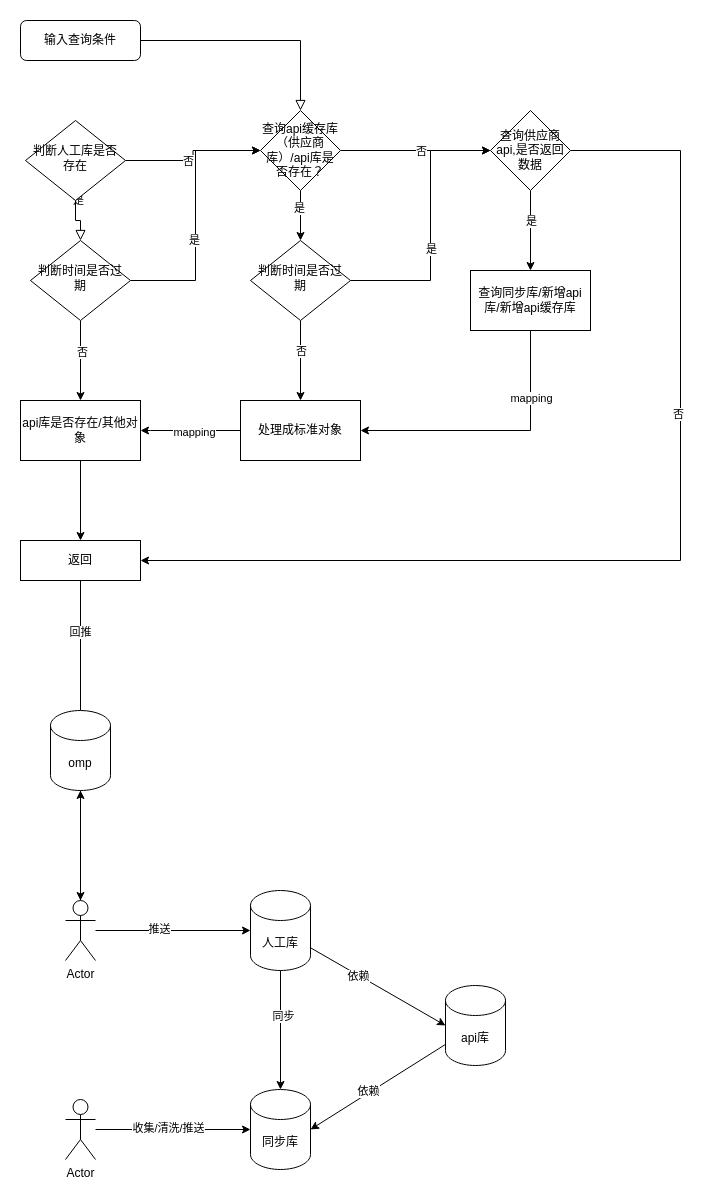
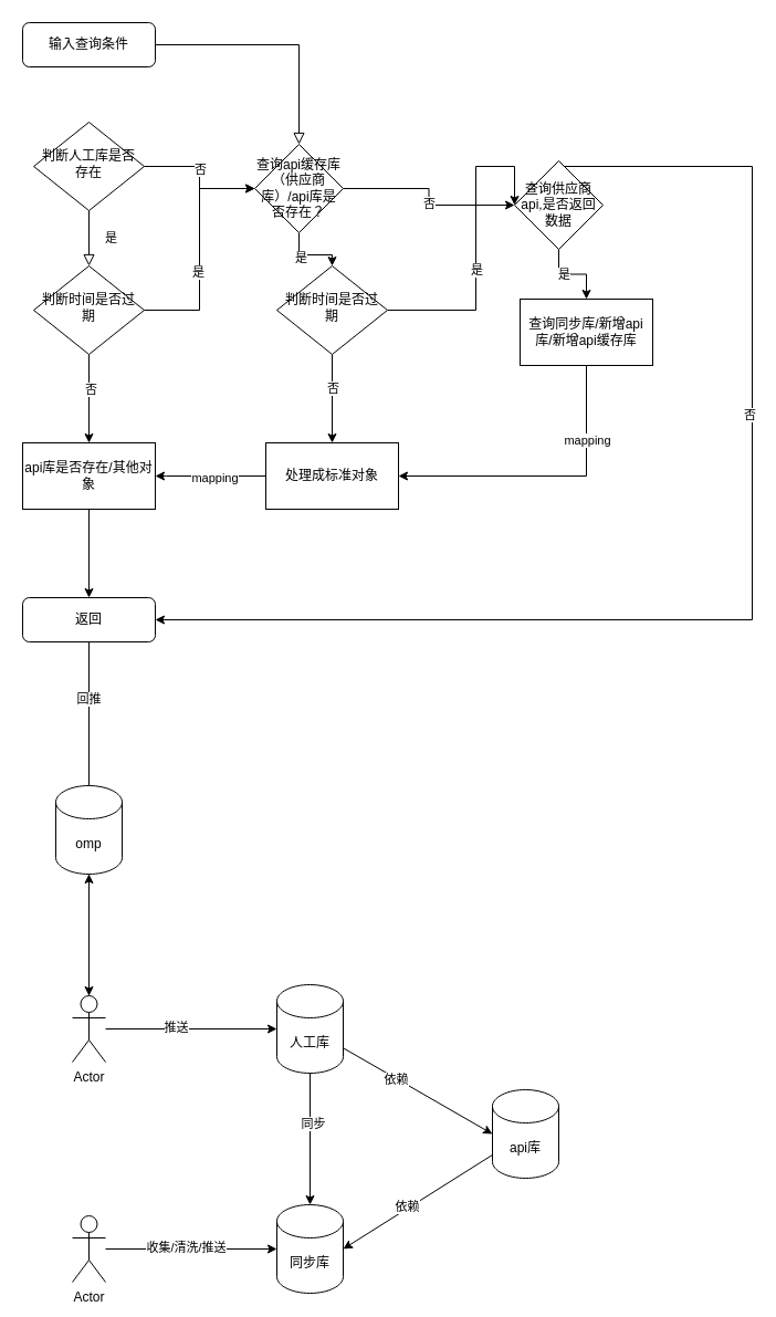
  <mxCell id="0" />
  <mxCell id="1" parent="0" />
  <mxCell id="2" value="" style="rounded=0;html=1;jettySize=auto;orthogonalLoop=1;fontSize=11;endArrow=block;endFill=0;endSize=8;strokeWidth=1;shadow=0;labelBackgroundColor=none;edgeStyle=orthogonalEdgeStyle;" parent="1" source="3" target="18" edge="1"><mxGeometry relative="1" as="geometry" /></mxCell>
  <mxCell id="3" value="&lt;font style=&quot;vertical-align: inherit&quot;&gt;&lt;font style=&quot;vertical-align: inherit&quot;&gt;输入查询条件&lt;br&gt;&lt;/font&gt;&lt;/font&gt;" style="rounded=1;whiteSpace=wrap;html=1;fontSize=12;glass=0;strokeWidth=1;shadow=0;" parent="1" vertex="1"><mxGeometry x="20" y="20" width="120" height="40" as="geometry" /></mxCell>
  <mxCell id="4" value="是" style="rounded=0;html=1;jettySize=auto;orthogonalLoop=1;fontSize=11;endArrow=block;endFill=0;endSize=8;strokeWidth=1;shadow=0;labelBackgroundColor=none;edgeStyle=orthogonalEdgeStyle;" parent="1" source="7" target="12" edge="1"><mxGeometry y="20" relative="1" as="geometry"><mxPoint as="offset" /></mxGeometry></mxCell>
  <mxCell id="5" style="edgeStyle=orthogonalEdgeStyle;rounded=0;orthogonalLoop=1;jettySize=auto;html=1;exitX=1;exitY=0.5;exitDx=0;exitDy=0;entryX=0;entryY=0.5;entryDx=0;entryDy=0;" parent="1" source="7" target="18" edge="1"><mxGeometry relative="1" as="geometry"><mxPoint x="274" y="150" as="targetPoint" /><Array as="points" /></mxGeometry></mxCell>
  <mxCell id="6" value="否" style="edgeLabel;html=1;align=center;verticalAlign=middle;resizable=0;points=[];" parent="5" vertex="1" connectable="0"><mxGeometry x="-0.14" relative="1" as="geometry"><mxPoint as="offset" /></mxGeometry></mxCell>
- <mxCell id="7" value="&lt;font style=&quot;vertical-align: inherit&quot;&gt;&lt;font style=&quot;vertical-align: inherit&quot;&gt;判断人工库是否存在&lt;/font&gt;&lt;/font&gt;" style="rhombus;whiteSpace=wrap;html=1;shadow=0;fontFamily=Helvetica;fontSize=12;align=center;strokeWidth=1;spacing=6;spacingTop=-4;" parent="1" vertex="1"><mxGeometry x="25" y="120" width="100" height="80" as="geometry" /></mxCell>
+ <mxCell id="7" value="&lt;font style=&quot;vertical-align: inherit&quot;&gt;&lt;font style=&quot;vertical-align: inherit&quot;&gt;判断人工库是否存在&lt;/font&gt;&lt;/font&gt;" style="rhombus;whiteSpace=wrap;html=1;shadow=0;fontFamily=Helvetica;fontSize=12;align=center;strokeWidth=1;spacing=6;spacingTop=-4;" parent="1" vertex="1"><mxGeometry x="30" y="110" width="100" height="80" as="geometry" /></mxCell>
  <mxCell id="8" style="edgeStyle=orthogonalEdgeStyle;rounded=0;orthogonalLoop=1;jettySize=auto;html=1;entryX=0.5;entryY=0;entryDx=0;entryDy=0;" parent="1" source="12" target="37" edge="1"><mxGeometry relative="1" as="geometry"><mxPoint x="68.84" y="420.28" as="targetPoint" /></mxGeometry></mxCell>
  <mxCell id="9" value="否" style="edgeLabel;html=1;align=center;verticalAlign=middle;resizable=0;points=[];" parent="8" vertex="1" connectable="0"><mxGeometry x="-0.218" y="1" relative="1" as="geometry"><mxPoint as="offset" /></mxGeometry></mxCell>
  <mxCell id="10" style="edgeStyle=orthogonalEdgeStyle;rounded=0;orthogonalLoop=1;jettySize=auto;html=1;entryX=0;entryY=0.5;entryDx=0;entryDy=0;" parent="1" source="12" target="18" edge="1"><mxGeometry relative="1" as="geometry" /></mxCell>
  <mxCell id="11" value="是" style="edgeLabel;html=1;align=center;verticalAlign=middle;resizable=0;points=[];" parent="10" vertex="1" connectable="0"><mxGeometry x="-0.186" y="2" relative="1" as="geometry"><mxPoint as="offset" /></mxGeometry></mxCell>
  <mxCell id="12" value="判断时间是否过期" style="rhombus;whiteSpace=wrap;html=1;shadow=0;fontFamily=Helvetica;fontSize=12;align=center;strokeWidth=1;spacing=6;spacingTop=-4;" parent="1" vertex="1"><mxGeometry x="30" y="240" width="100" height="80" as="geometry" /></mxCell>
  <mxCell id="13" value="" style="edgeStyle=orthogonalEdgeStyle;rounded=0;orthogonalLoop=1;jettySize=auto;html=1;exitX=0.5;exitY=1;exitDx=0;exitDy=0;" parent="1" source="37" target="36" edge="1"><mxGeometry relative="1" as="geometry"><mxPoint x="80" y="480" as="sourcePoint" /><Array as="points" /></mxGeometry></mxCell>
  <mxCell id="14" value="" style="edgeStyle=orthogonalEdgeStyle;rounded=0;orthogonalLoop=1;jettySize=auto;html=1;entryX=0.5;entryY=0;entryDx=0;entryDy=0;" parent="1" source="18" target="31" edge="1"><mxGeometry relative="1" as="geometry"><mxPoint x="274" y="270" as="targetPoint" /></mxGeometry></mxCell>
  <mxCell id="15" value="是" style="edgeLabel;html=1;align=center;verticalAlign=middle;resizable=0;points=[];" parent="14" vertex="1" connectable="0"><mxGeometry x="-0.31" y="-2" relative="1" as="geometry"><mxPoint as="offset" /></mxGeometry></mxCell>
  <mxCell id="16" value="" style="edgeStyle=orthogonalEdgeStyle;rounded=0;orthogonalLoop=1;jettySize=auto;html=1;entryX=0;entryY=0.5;entryDx=0;entryDy=0;entryPerimeter=0;" parent="1" source="18" target="26" edge="1"><mxGeometry relative="1" as="geometry"><mxPoint x="470" y="150" as="targetPoint" /></mxGeometry></mxCell>
  <mxCell id="17" value="否" style="edgeLabel;html=1;align=center;verticalAlign=middle;resizable=0;points=[];" parent="16" vertex="1" connectable="0"><mxGeometry x="0.073" relative="1" as="geometry"><mxPoint as="offset" /></mxGeometry></mxCell>
- <mxCell id="18" value="&lt;span&gt;查询api缓存库（供应商库）/api库是否存在？&lt;/span&gt;" style="rhombus;whiteSpace=wrap;html=1;" parent="1" vertex="1"><mxGeometry x="260" y="110" width="80" height="80" as="geometry" /></mxCell>
+ <mxCell id="18" value="&lt;span&gt;查询api缓存库（供应商库）/api库是否存在？&lt;/span&gt;" style="rhombus;whiteSpace=wrap;html=1;" parent="1" vertex="1"><mxGeometry x="230" y="130" width="80" height="80" as="geometry" /></mxCell>
  <mxCell id="19" style="edgeStyle=orthogonalEdgeStyle;rounded=0;orthogonalLoop=1;jettySize=auto;html=1;entryX=1;entryY=0.5;entryDx=0;entryDy=0;" parent="1" source="21" target="37" edge="1"><mxGeometry relative="1" as="geometry"><mxPoint x="140" y="440" as="targetPoint" /><Array as="points"><mxPoint x="150" y="430" /><mxPoint x="150" y="430" /></Array></mxGeometry></mxCell>
  <mxCell id="20" value="mapping" style="edgeLabel;html=1;align=center;verticalAlign=middle;resizable=0;points=[];" parent="19" vertex="1" connectable="0"><mxGeometry x="-0.07" y="1" relative="1" as="geometry"><mxPoint as="offset" /></mxGeometry></mxCell>
  <mxCell id="21" value="处理成标准对象" style="whiteSpace=wrap;html=1;" parent="1" vertex="1"><mxGeometry x="240" y="400" width="120" height="60" as="geometry" /></mxCell>
  <mxCell id="22" value="" style="edgeStyle=orthogonalEdgeStyle;rounded=0;orthogonalLoop=1;jettySize=auto;html=1;entryX=0.5;entryY=0;entryDx=0;entryDy=0;" parent="1" source="26" target="38" edge="1"><mxGeometry relative="1" as="geometry"><mxPoint x="530" y="260" as="targetPoint" /><Array as="points" /></mxGeometry></mxCell>
  <mxCell id="23" value="是" style="edgeLabel;html=1;align=center;verticalAlign=middle;resizable=0;points=[];" parent="22" vertex="1" connectable="0"><mxGeometry x="-0.239" relative="1" as="geometry"><mxPoint as="offset" /></mxGeometry></mxCell>
  <mxCell id="24" value="" style="edgeStyle=orthogonalEdgeStyle;rounded=0;orthogonalLoop=1;jettySize=auto;html=1;entryX=1;entryY=0.5;entryDx=0;entryDy=0;" parent="1" source="26" target="36" edge="1"><mxGeometry relative="1" as="geometry"><mxPoint x="150" y="563.81" as="targetPoint" /><Array as="points"><mxPoint x="680" y="150" /><mxPoint x="680" y="560" /></Array></mxGeometry></mxCell>
  <mxCell id="25" value="否" style="edgeLabel;html=1;align=center;verticalAlign=middle;resizable=0;points=[];" parent="24" vertex="1" connectable="0"><mxGeometry x="-0.296" y="-3" relative="1" as="geometry"><mxPoint as="offset" /></mxGeometry></mxCell>
- <mxCell id="26" value="查询供应商api,是否返回数据" style="rhombus;whiteSpace=wrap;html=1;" parent="1" vertex="1"><mxGeometry x="490" y="110" width="80" height="80" as="geometry" /></mxCell>
+ <mxCell id="26" value="查询供应商api,是否返回数据" style="rhombus;whiteSpace=wrap;html=1;" parent="1" vertex="1"><mxGeometry x="465" y="145" width="80" height="80" as="geometry" /></mxCell>
  <mxCell id="27" style="edgeStyle=orthogonalEdgeStyle;rounded=0;orthogonalLoop=1;jettySize=auto;html=1;entryX=0.5;entryY=0;entryDx=0;entryDy=0;" parent="1" source="31" target="21" edge="1"><mxGeometry relative="1" as="geometry" /></mxCell>
  <mxCell id="28" value="否" style="edgeLabel;html=1;align=center;verticalAlign=middle;resizable=0;points=[];" parent="27" vertex="1" connectable="0"><mxGeometry x="-0.251" relative="1" as="geometry"><mxPoint as="offset" /></mxGeometry></mxCell>
  <mxCell id="29" style="edgeStyle=orthogonalEdgeStyle;rounded=0;orthogonalLoop=1;jettySize=auto;html=1;entryX=0;entryY=0.5;entryDx=0;entryDy=0;" parent="1" source="31" target="26" edge="1"><mxGeometry relative="1" as="geometry"><Array as="points"><mxPoint x="430" y="280" /><mxPoint x="430" y="150" /></Array></mxGeometry></mxCell>
  <mxCell id="30" value="是" style="edgeLabel;html=1;align=center;verticalAlign=middle;resizable=0;points=[];" parent="29" vertex="1" connectable="0"><mxGeometry x="-0.167" relative="1" as="geometry"><mxPoint as="offset" /></mxGeometry></mxCell>
  <mxCell id="31" value="判断时间是否过期" style="rhombus;whiteSpace=wrap;html=1;shadow=0;fontFamily=Helvetica;fontSize=12;align=center;strokeWidth=1;spacing=6;spacingTop=-4;" parent="1" vertex="1"><mxGeometry x="250" y="240" width="100" height="80" as="geometry" /></mxCell>
  <mxCell id="32" style="edgeStyle=orthogonalEdgeStyle;rounded=0;orthogonalLoop=1;jettySize=auto;html=1;entryX=1;entryY=0.5;entryDx=0;entryDy=0;exitX=0.5;exitY=1;exitDx=0;exitDy=0;" parent="1" source="38" target="21" edge="1"><mxGeometry relative="1" as="geometry"><mxPoint x="530" y="340" as="sourcePoint" /><Array as="points"><mxPoint x="530" y="430" /></Array></mxGeometry></mxCell>
  <mxCell id="33" value="mapping" style="edgeLabel;html=1;align=center;verticalAlign=middle;resizable=0;points=[];" parent="32" vertex="1" connectable="0"><mxGeometry x="-0.502" relative="1" as="geometry"><mxPoint as="offset" /></mxGeometry></mxCell>
  <mxCell id="34" style="edgeStyle=orthogonalEdgeStyle;rounded=0;orthogonalLoop=1;jettySize=auto;html=1;entryX=0.5;entryY=0;entryDx=0;entryDy=0;entryPerimeter=0;endArrow=none;" parent="1" source="36" target="40" edge="1"><mxGeometry relative="1" as="geometry" /></mxCell>
  <mxCell id="35" value="回推" style="edgeLabel;html=1;align=center;verticalAlign=middle;resizable=0;points=[];" parent="34" vertex="1" connectable="0"><mxGeometry x="-0.212" y="-1" relative="1" as="geometry"><mxPoint as="offset" /></mxGeometry></mxCell>
- <mxCell id="36" value="返回" style="whiteSpace=wrap;html=1;fontSize=12;glass=0;strokeWidth=1;shadow=0;rounded=0;" parent="1" vertex="1"><mxGeometry x="20" y="540" width="120" height="40" as="geometry" /></mxCell>
+ <mxCell id="36" value="返回" style="rounded=1;whiteSpace=wrap;html=1;fontSize=12;glass=0;strokeWidth=1;shadow=0;" parent="1" vertex="1"><mxGeometry x="20" y="540" width="120" height="40" as="geometry" /></mxCell>
  <mxCell id="37" value="api库是否存在/其他对象" style="whiteSpace=wrap;html=1;" parent="1" vertex="1"><mxGeometry x="20" y="400" width="120" height="60" as="geometry" /></mxCell>
  <mxCell id="38" value="&lt;span&gt;查询同步库/新增api库/新增api缓存库&lt;/span&gt;" style="rounded=0;whiteSpace=wrap;html=1;" parent="1" vertex="1"><mxGeometry x="470" y="270" width="120" height="60" as="geometry" /></mxCell>
  <mxCell id="39" style="edgeStyle=orthogonalEdgeStyle;rounded=0;orthogonalLoop=1;jettySize=auto;html=1;" parent="1" source="40" edge="1"><mxGeometry relative="1" as="geometry"><mxPoint x="80" y="900" as="targetPoint" /></mxGeometry></mxCell>
  <mxCell id="40" value="omp" style="shape=cylinder3;whiteSpace=wrap;html=1;boundedLbl=1;backgroundOutline=1;size=15;" parent="1" vertex="1"><mxGeometry x="50" y="710" width="60" height="80" as="geometry" /></mxCell>
  <mxCell id="41" value="" style="edgeStyle=orthogonalEdgeStyle;rounded=0;orthogonalLoop=1;jettySize=auto;html=1;exitX=0.5;exitY=0;exitDx=0;exitDy=0;exitPerimeter=0;" parent="1" source="44" target="40" edge="1"><mxGeometry relative="1" as="geometry" /></mxCell>
  <mxCell id="42" style="edgeStyle=orthogonalEdgeStyle;rounded=0;orthogonalLoop=1;jettySize=auto;html=1;" parent="1" source="44" edge="1"><mxGeometry relative="1" as="geometry"><mxPoint x="250" y="930" as="targetPoint" /></mxGeometry></mxCell>
  <mxCell id="43" value="推送" style="edgeLabel;html=1;align=center;verticalAlign=middle;resizable=0;points=[];" parent="42" vertex="1" connectable="0"><mxGeometry x="-0.187" y="2" relative="1" as="geometry"><mxPoint as="offset" /></mxGeometry></mxCell>
  <mxCell id="44" value="Actor" style="shape=umlActor;verticalLabelPosition=bottom;verticalAlign=top;html=1;outlineConnect=0;" parent="1" vertex="1"><mxGeometry x="65" y="900" width="30" height="60" as="geometry" /></mxCell>
  <mxCell id="45" style="edgeStyle=orthogonalEdgeStyle;rounded=0;orthogonalLoop=1;jettySize=auto;html=1;entryX=0.5;entryY=0;entryDx=0;entryDy=0;entryPerimeter=0;" edge="1" parent="1" source="49" target="53"><mxGeometry relative="1" as="geometry"><mxPoint x="280" y="1020" as="targetPoint" /></mxGeometry></mxCell>
  <mxCell id="46" value="同步" style="edgeLabel;html=1;align=center;verticalAlign=middle;resizable=0;points=[];" vertex="1" connectable="0" parent="45"><mxGeometry x="-0.251" y="2" relative="1" as="geometry"><mxPoint as="offset" /></mxGeometry></mxCell>
  <mxCell id="47" style="rounded=0;orthogonalLoop=1;jettySize=auto;html=1;entryX=0;entryY=0.5;entryDx=0;entryDy=0;entryPerimeter=0;" edge="1" parent="1" source="49" target="52"><mxGeometry relative="1" as="geometry" /></mxCell>
  <mxCell id="48" value="依赖" style="edgeLabel;html=1;align=center;verticalAlign=middle;resizable=0;points=[];" vertex="1" connectable="0" parent="47"><mxGeometry x="-0.304" y="-1" relative="1" as="geometry"><mxPoint x="1" as="offset" /></mxGeometry></mxCell>
  <mxCell id="49" value="人工库" style="shape=cylinder3;whiteSpace=wrap;html=1;boundedLbl=1;backgroundOutline=1;size=15;" parent="1" vertex="1"><mxGeometry x="250" y="890" width="60" height="80" as="geometry" /></mxCell>
  <mxCell id="50" style="edgeStyle=none;rounded=0;orthogonalLoop=1;jettySize=auto;html=1;entryX=1;entryY=0.5;entryDx=0;entryDy=0;entryPerimeter=0;" edge="1" parent="1" source="52" target="53"><mxGeometry relative="1" as="geometry" /></mxCell>
  <mxCell id="51" value="依赖" style="edgeLabel;html=1;align=center;verticalAlign=middle;resizable=0;points=[];" vertex="1" connectable="0" parent="50"><mxGeometry x="0.132" y="-2" relative="1" as="geometry"><mxPoint as="offset" /></mxGeometry></mxCell>
  <mxCell id="52" value="api库" style="shape=cylinder3;whiteSpace=wrap;html=1;boundedLbl=1;backgroundOutline=1;size=15;" parent="1" vertex="1"><mxGeometry x="445" y="985" width="60" height="80" as="geometry" /></mxCell>
  <mxCell id="53" value="同步库" style="shape=cylinder3;whiteSpace=wrap;html=1;boundedLbl=1;backgroundOutline=1;size=15;" parent="1" vertex="1"><mxGeometry x="250" y="1089" width="60" height="80" as="geometry" /></mxCell>
  <mxCell id="54" style="edgeStyle=orthogonalEdgeStyle;rounded=0;orthogonalLoop=1;jettySize=auto;html=1;entryX=0;entryY=0.5;entryDx=0;entryDy=0;entryPerimeter=0;" edge="1" parent="1" source="56" target="53"><mxGeometry relative="1" as="geometry" /></mxCell>
  <mxCell id="55" value="收集/清洗/推送" style="edgeLabel;html=1;align=center;verticalAlign=middle;resizable=0;points=[];" vertex="1" connectable="0" parent="54"><mxGeometry x="-0.069" y="2" relative="1" as="geometry"><mxPoint as="offset" /></mxGeometry></mxCell>
  <mxCell id="56" value="Actor" style="shape=umlActor;verticalLabelPosition=bottom;verticalAlign=top;html=1;outlineConnect=0;" vertex="1" parent="1"><mxGeometry x="65" y="1099" width="30" height="60" as="geometry" /></mxCell>
